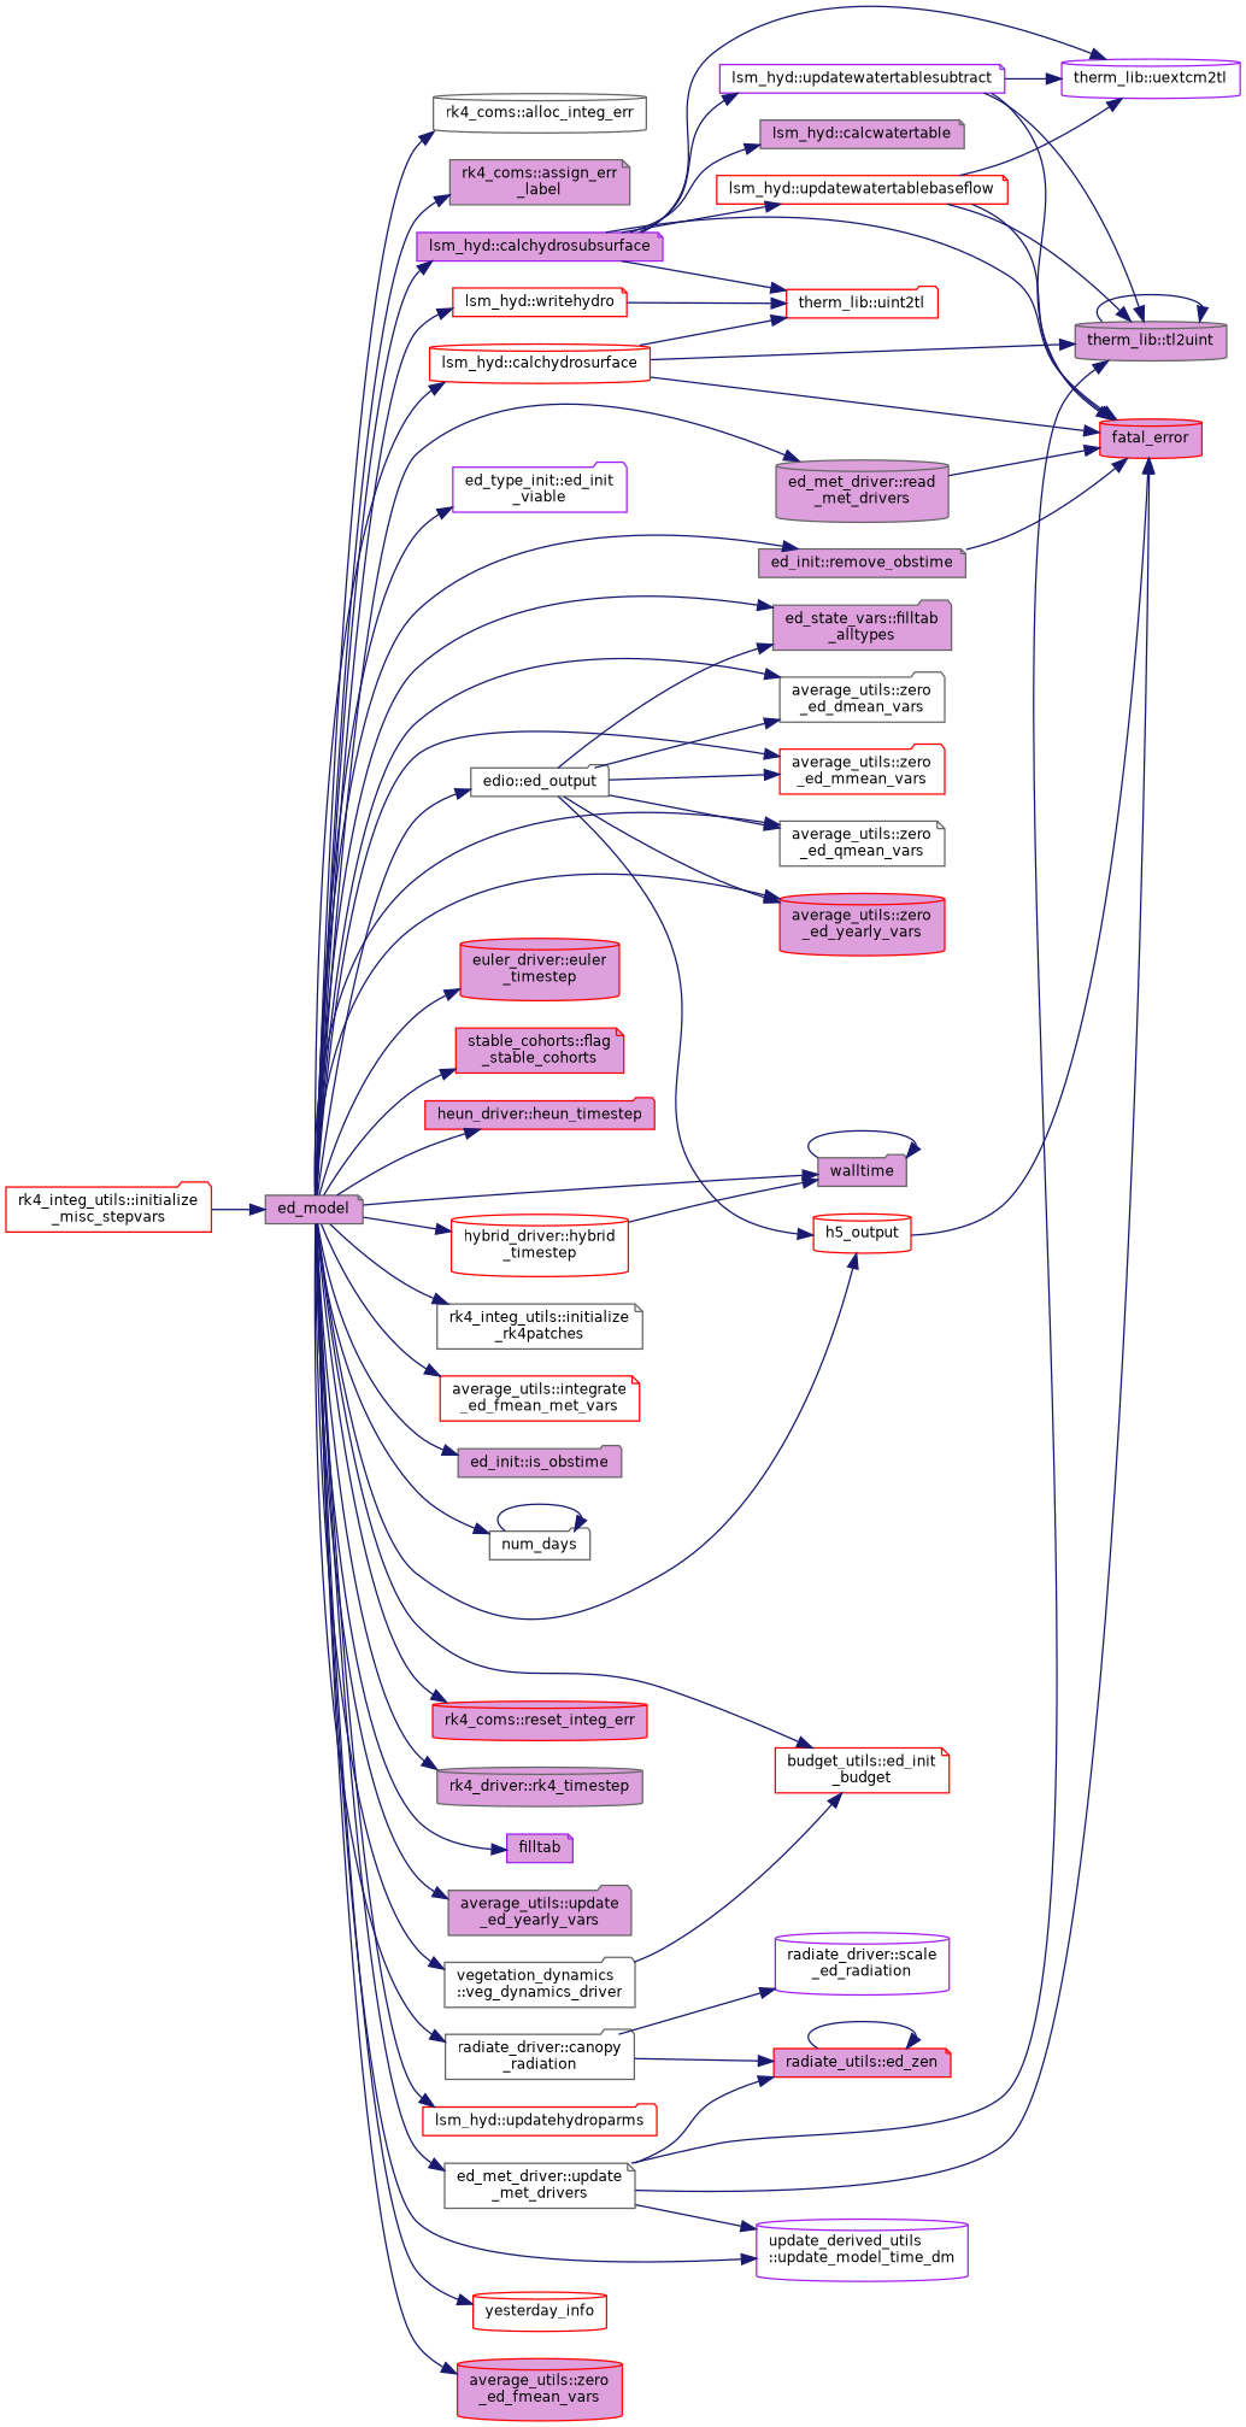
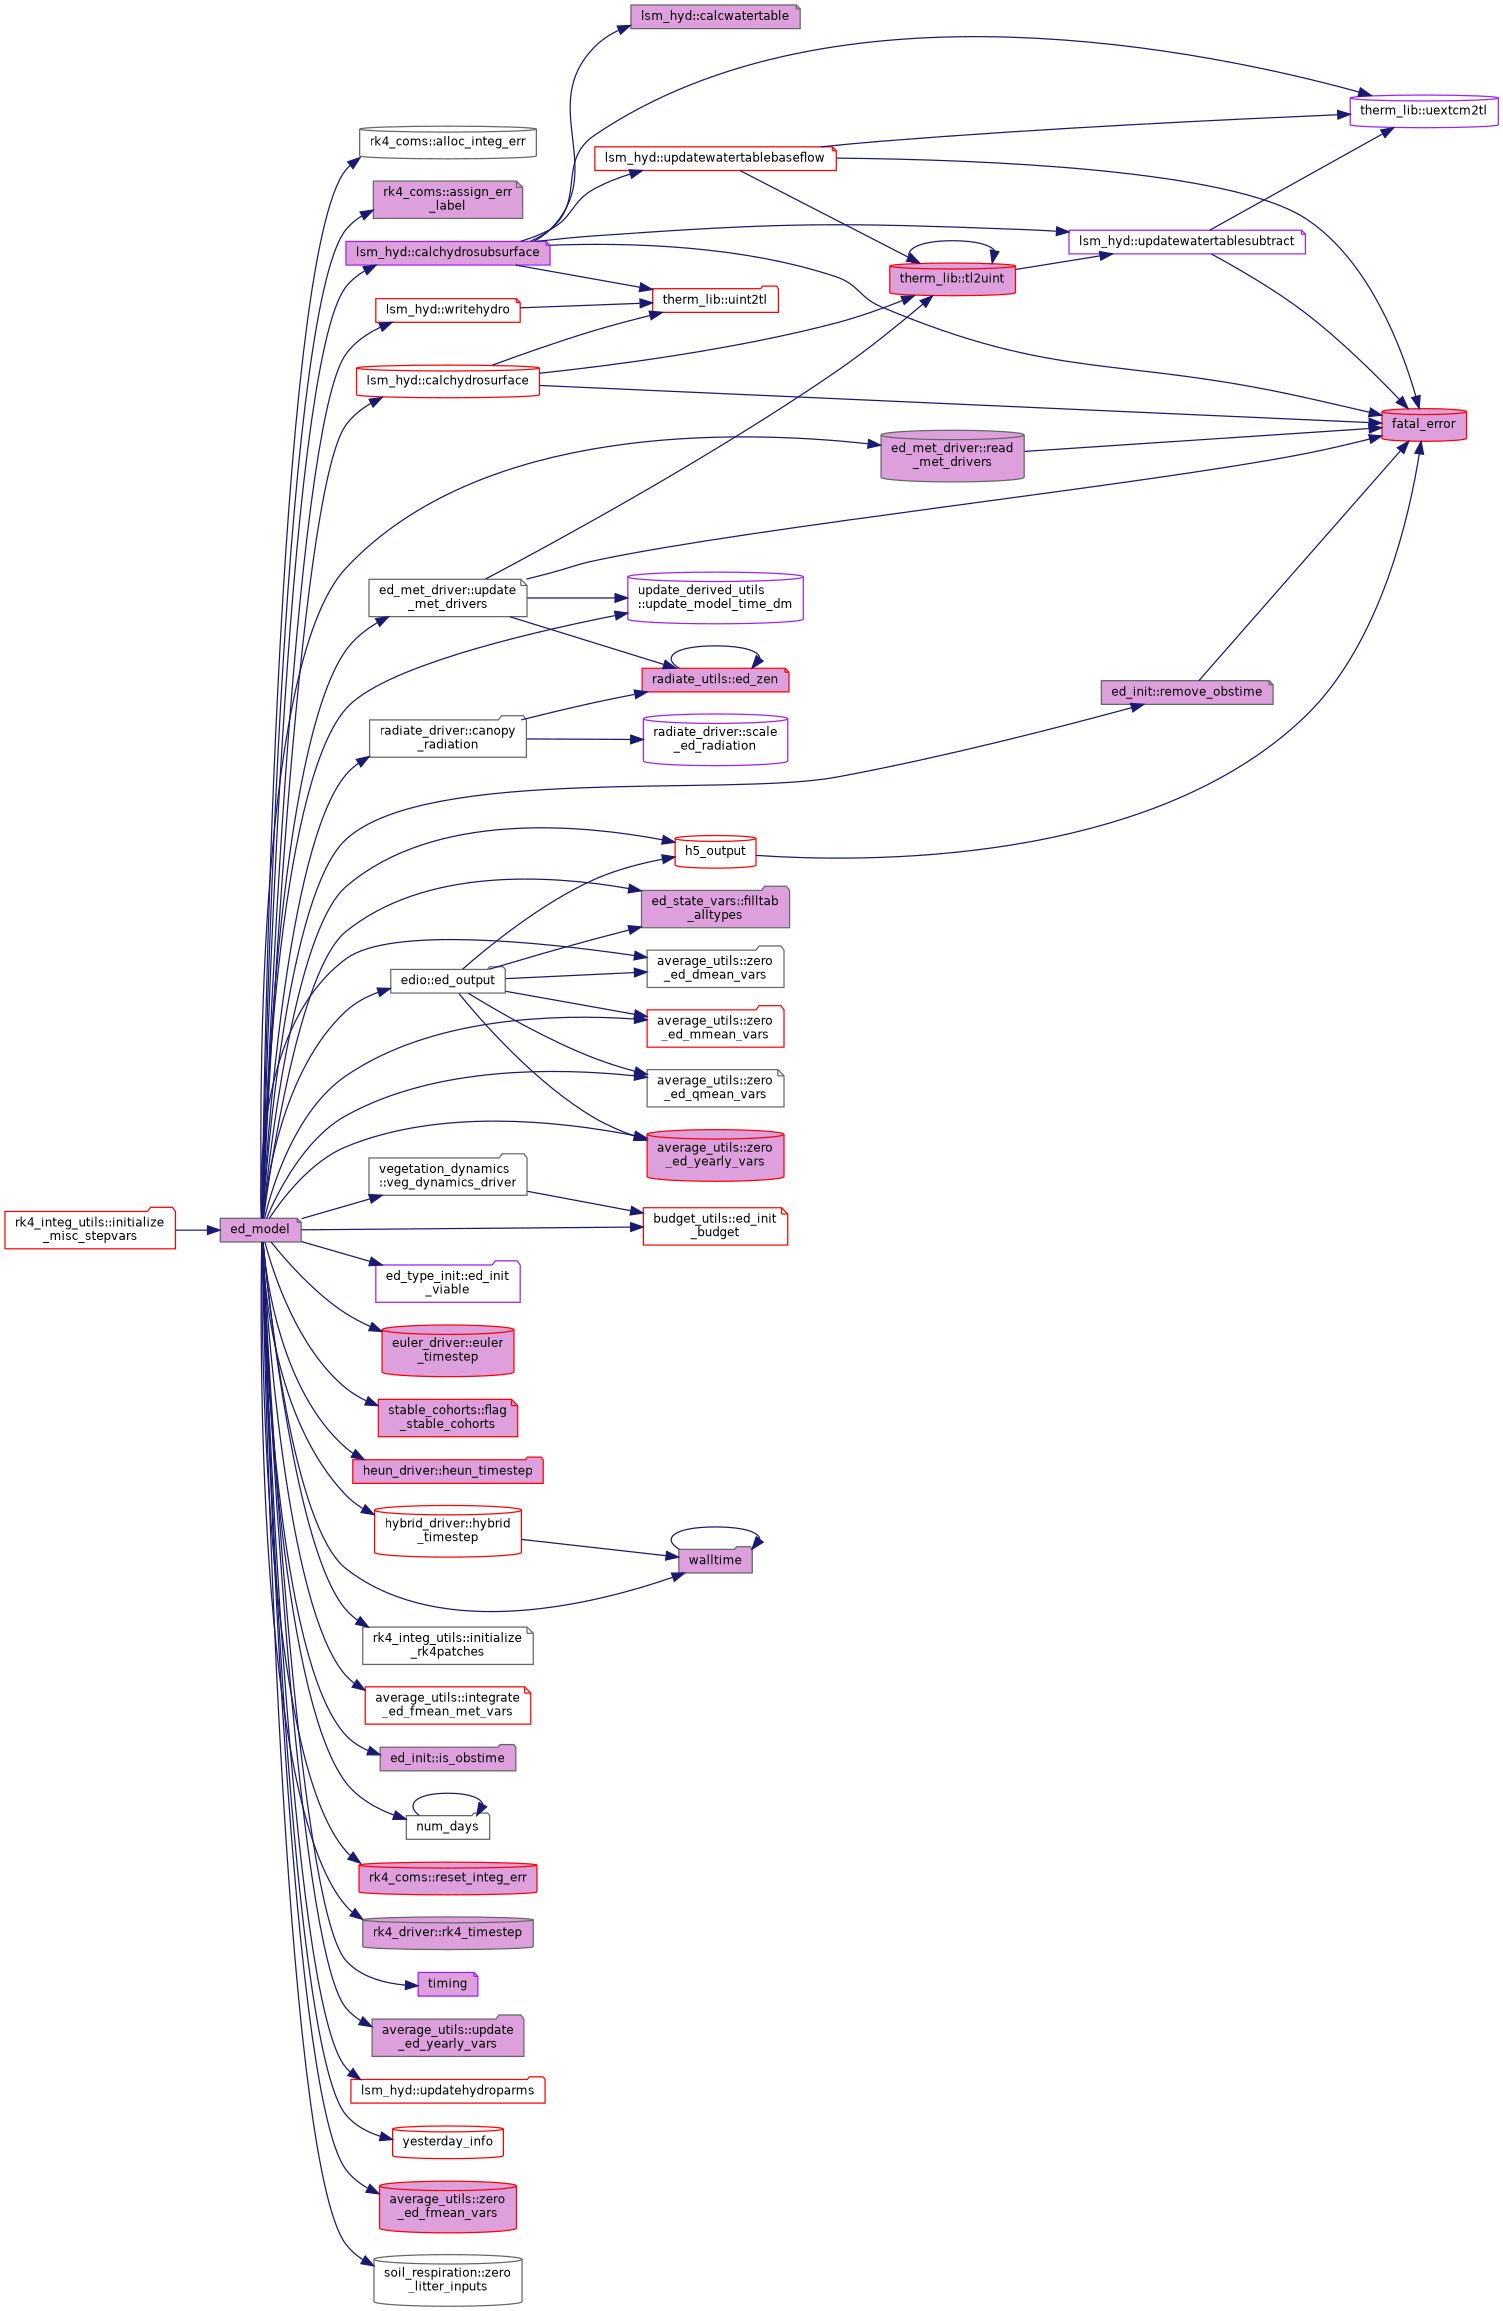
  digraph {
    rankdir=LR
    node [color=gray40 fillcolor=white fontname=Helvetica fontsize=10 shape=cylinder style=filled]
    edge [color=midnightblue fontname=Helvetica fontsize=10 labelfontname=Helvetica labelfontsize=10 style=solid]
    n1 [fillcolor=plum fontcolor=black height=0.2 label=ed_model shape=note width=0.4]
    n2 [height=0.2 label="rk4_coms::alloc_integ_err" width=0.4]
    n3 [fillcolor=plum height=0.2 label="rk4_coms::assign_err\l_label" shape=note width=0.4]
    n4 [color=purple fillcolor=plum height=0.2 label="lsm_hyd::calchydrosubsurface" shape=note width=0.4]
    n5 [color=red height=0.2 label="lsm_hyd::calchydrosurface" width=0.4]
    n6 [height=0.2 label="radiate_driver::canopy\l_radiation" shape=folder width=0.4]
    n7 [color=red height=0.2 label="budget_utils::ed_init\l_budget" shape=note width=0.4]
    n8 [color=purple height=0.2 label="ed_type_init::ed_init\l_viable" shape=folder width=0.4]
    n9 [height=0.2 label="edio::ed_output" shape=folder width=0.4]
    n10 [fillcolor=plum height=0.2 label="ed_state_vars::filltab\l_alltypes" shape=folder width=0.4]
    n11 [color=red height=0.2 label=h5_output width=0.4]
    n12 [height=0.2 label="average_utils::zero\l_ed_dmean_vars" shape=folder width=0.4]
    n13 [color=red height=0.2 label="average_utils::zero\l_ed_mmean_vars" shape=folder width=0.4]
    n14 [height=0.2 label="average_utils::zero\l_ed_qmean_vars" shape=note width=0.4]
    n15 [color=red fillcolor=plum height=0.2 label="average_utils::zero\l_ed_yearly_vars" width=0.4]
    n16 [color=red fillcolor=plum height=0.2 label="euler_driver::euler\l_timestep" width=0.4]
    n17 [color=red fillcolor=plum height=0.2 label="stable_cohorts::flag\l_stable_cohorts" shape=note width=0.4]
    n18 [color=red fillcolor=plum height=0.2 label="heun_driver::heun_timestep" shape=folder width=0.4]
    n19 [color=red height=0.2 label="hybrid_driver::hybrid\l_timestep" width=0.4]
    n20 [fillcolor=plum height=0.2 label=walltime shape=folder width=0.4]
    n21 [height=0.2 label="rk4_integ_utils::initialize\l_rk4patches" shape=note width=0.4]
    n22 [color=red height=0.2 label="average_utils::integrate\l_ed_fmean_met_vars" shape=note width=0.4]
    n23 [fillcolor=plum height=0.2 label="ed_init::is_obstime" shape=folder width=0.4]
    n24 [height=0.2 label=num_days shape=folder width=0.4]
    n25 [fillcolor=plum height=0.2 label="ed_met_driver::read\l_met_drivers" width=0.4]
    n26 [fillcolor=plum height=0.2 label="ed_init::remove_obstime" shape=note width=0.4]
    n27 [color=red fillcolor=plum height=0.2 label="rk4_coms::reset_integ_err" width=0.4]
    n28 [fillcolor=plum height=0.2 label="rk4_driver::rk4_timestep" width=0.4]
-   n29 [color=purple fillcolor=plum height=0.2 label=filltab shape=note width=0.4]
+   n29 [color=purple fillcolor=plum height=0.2 label=timing shape=note width=0.4]
    n30 [fillcolor=plum height=0.2 label="average_utils::update\l_ed_yearly_vars" shape=folder width=0.4]
    n31 [height=0.2 label="ed_met_driver::update\l_met_drivers" shape=note width=0.4]
    n32 [color=purple height=0.2 label="update_derived_utils\l::update_model_time_dm" width=0.4]
    n33 [color=red height=0.2 label="lsm_hyd::updatehydroparms" shape=folder width=0.4]
    n34 [height=0.2 label="vegetation_dynamics\l::veg_dynamics_driver" shape=folder width=0.4]
    n35 [color=red height=0.2 label="lsm_hyd::writehydro" shape=note width=0.4]
    n36 [color=red height=0.2 label=yesterday_info width=0.4]
    n37 [color=red fillcolor=plum height=0.2 label="average_utils::zero\l_ed_fmean_vars" width=0.4]
+   n38 [height=0.2 label="soil_respiration::zero\l_litter_inputs" width=0.4]
    n39 [fillcolor=plum height=0.2 label="lsm_hyd::calcwatertable" shape=note width=0.4]
    n40 [color=red fillcolor=plum height=0.2 label=fatal_error width=0.4]
    n41 [color=purple height=0.2 label="therm_lib::uextcm2tl" width=0.4]
    n42 [color=red height=0.2 label="therm_lib::uint2tl" shape=folder width=0.4]
    n43 [color=red height=0.2 label="lsm_hyd::updatewatertablebaseflow" shape=note width=0.4]
    n44 [color=purple height=0.2 label="lsm_hyd::updatewatertablesubtract" shape=note width=0.4]
-   n45 [fillcolor=plum height=0.2 label="therm_lib::tl2uint" width=0.4]
+   n45 [color=red fillcolor=plum height=0.2 label="therm_lib::tl2uint" width=0.4]
    n46 [color=red fillcolor=plum height=0.2 label="radiate_utils::ed_zen" shape=note width=0.4]
    n47 [color=purple height=0.2 label="radiate_driver::scale\l_ed_radiation" width=0.4]
    n48 [color=red height=0.2 label="rk4_integ_utils::initialize\l_misc_stepvars" shape=folder width=0.4]
    n1 -> n2
    n1 -> n3
    n1 -> n4
    n1 -> n5
    n1 -> n6
    n1 -> n7
    n1 -> n8
    n1 -> n9
    n1 -> n10
    n1 -> n11
    n1 -> n12
    n1 -> n13
    n1 -> n14
    n1 -> n15
    n1 -> n16
    n1 -> n17
    n1 -> n18
    n1 -> n19
    n1 -> n20
    n1 -> n21
    n1 -> n22
    n1 -> n23
    n1 -> n24
    n1 -> n25
    n1 -> n26
    n1 -> n27
    n1 -> n28
    n1 -> n29
    n1 -> n30
    n1 -> n31
    n1 -> n32
    n1 -> n33
    n1 -> n34
    n1 -> n35
    n1 -> n36
    n1 -> n37
+   n1 -> n38
    n4 -> n39
    n4 -> n40
    n4 -> n41
    n4 -> n42
    n4 -> n43
    n4 -> n44
    n5 -> n40
    n5 -> n42
    n5 -> n45
    n6 -> n46
    n6 -> n47
    n9 -> n10
    n9 -> n11
    n9 -> n12
    n9 -> n13
    n9 -> n14
    n9 -> n15
    n11 -> n40
    n19 -> n20
    n20 -> n20
    n24 -> n24
    n25 -> n40
    n26 -> n40
    n31 -> n32
    n31 -> n40
    n31 -> n45
    n31 -> n46
    n34 -> n7
    n35 -> n42
    n43 -> n40
    n43 -> n41
    n43 -> n45
    n44 -> n40
    n44 -> n41
-   n44 -> n45
+   n45 -> n44
    n45 -> n45
    n46 -> n46
    n48 -> n1
  }
